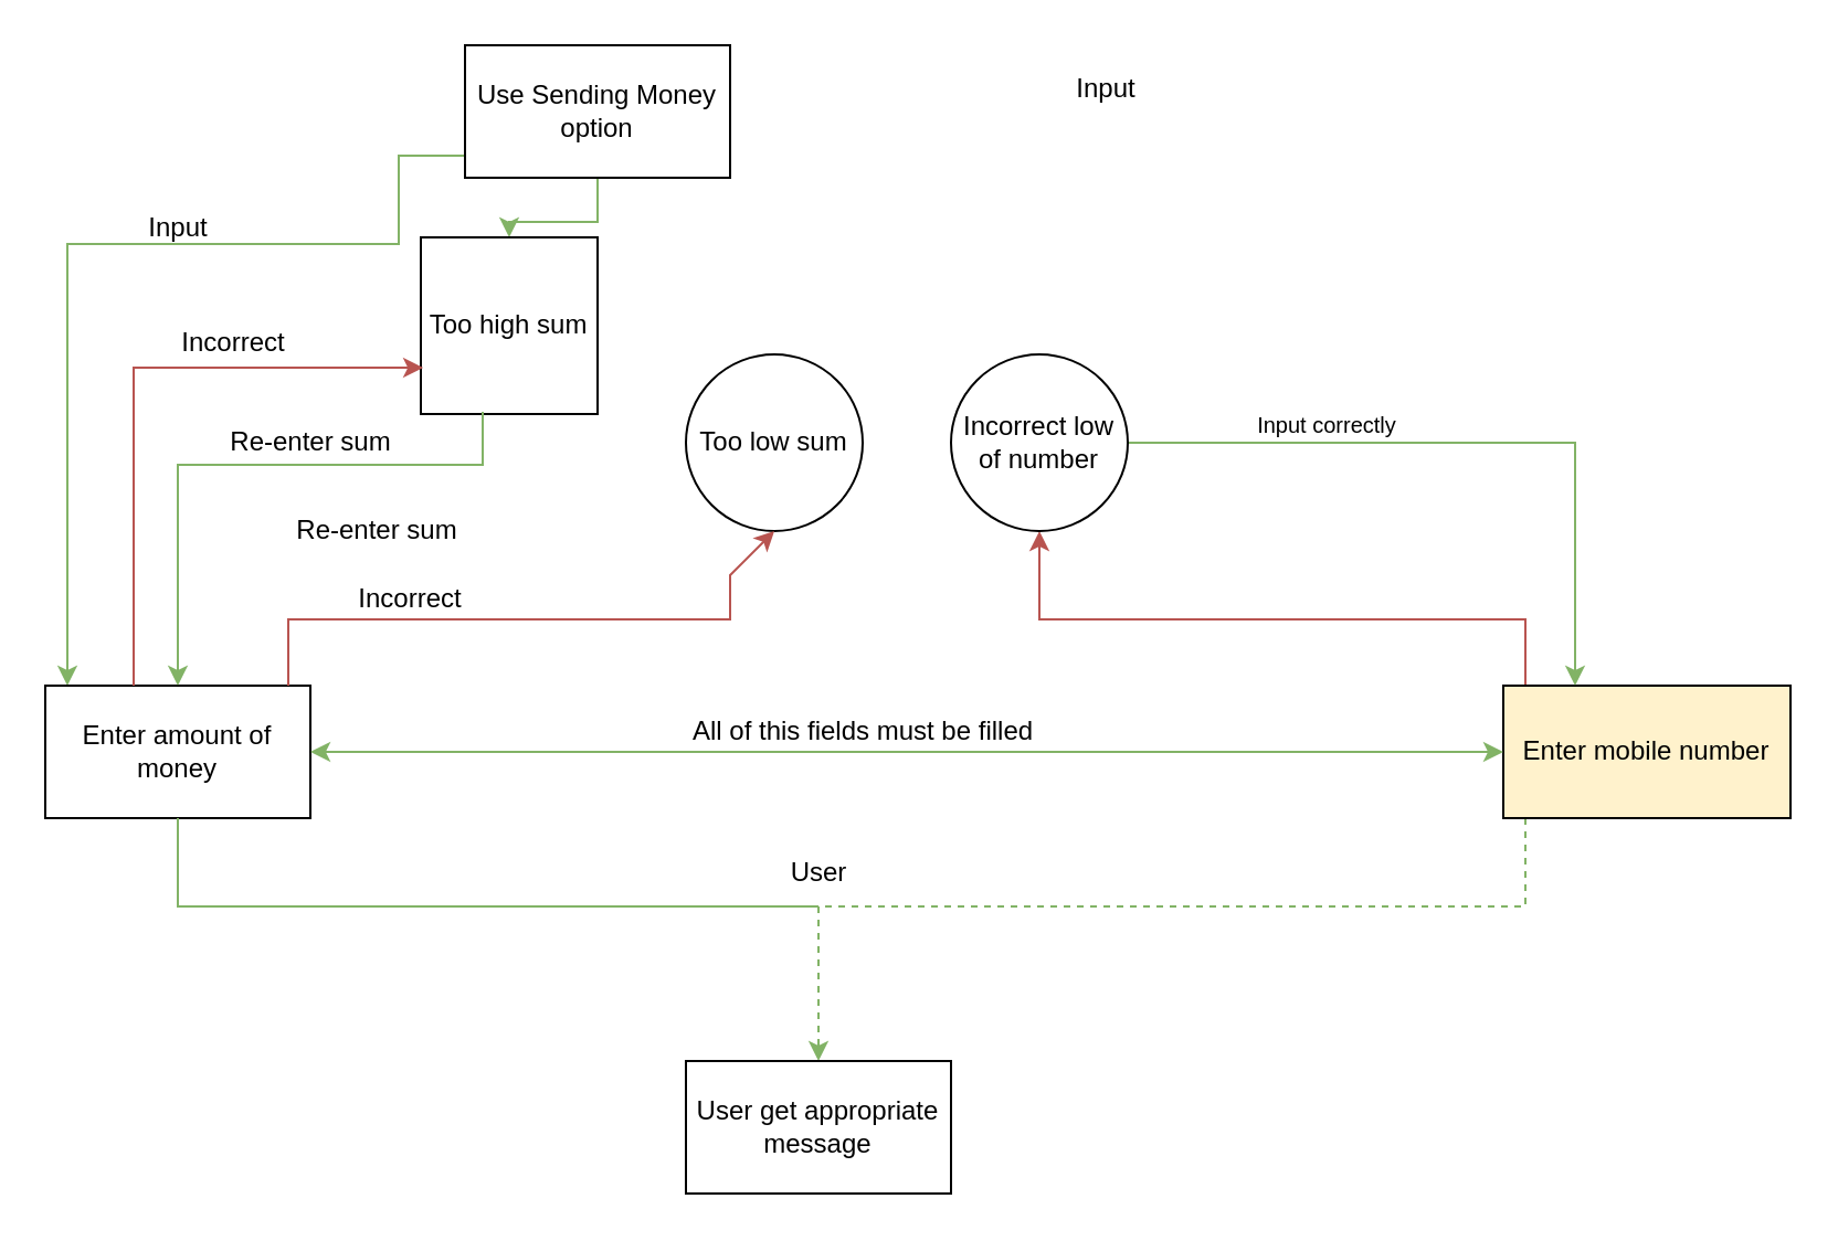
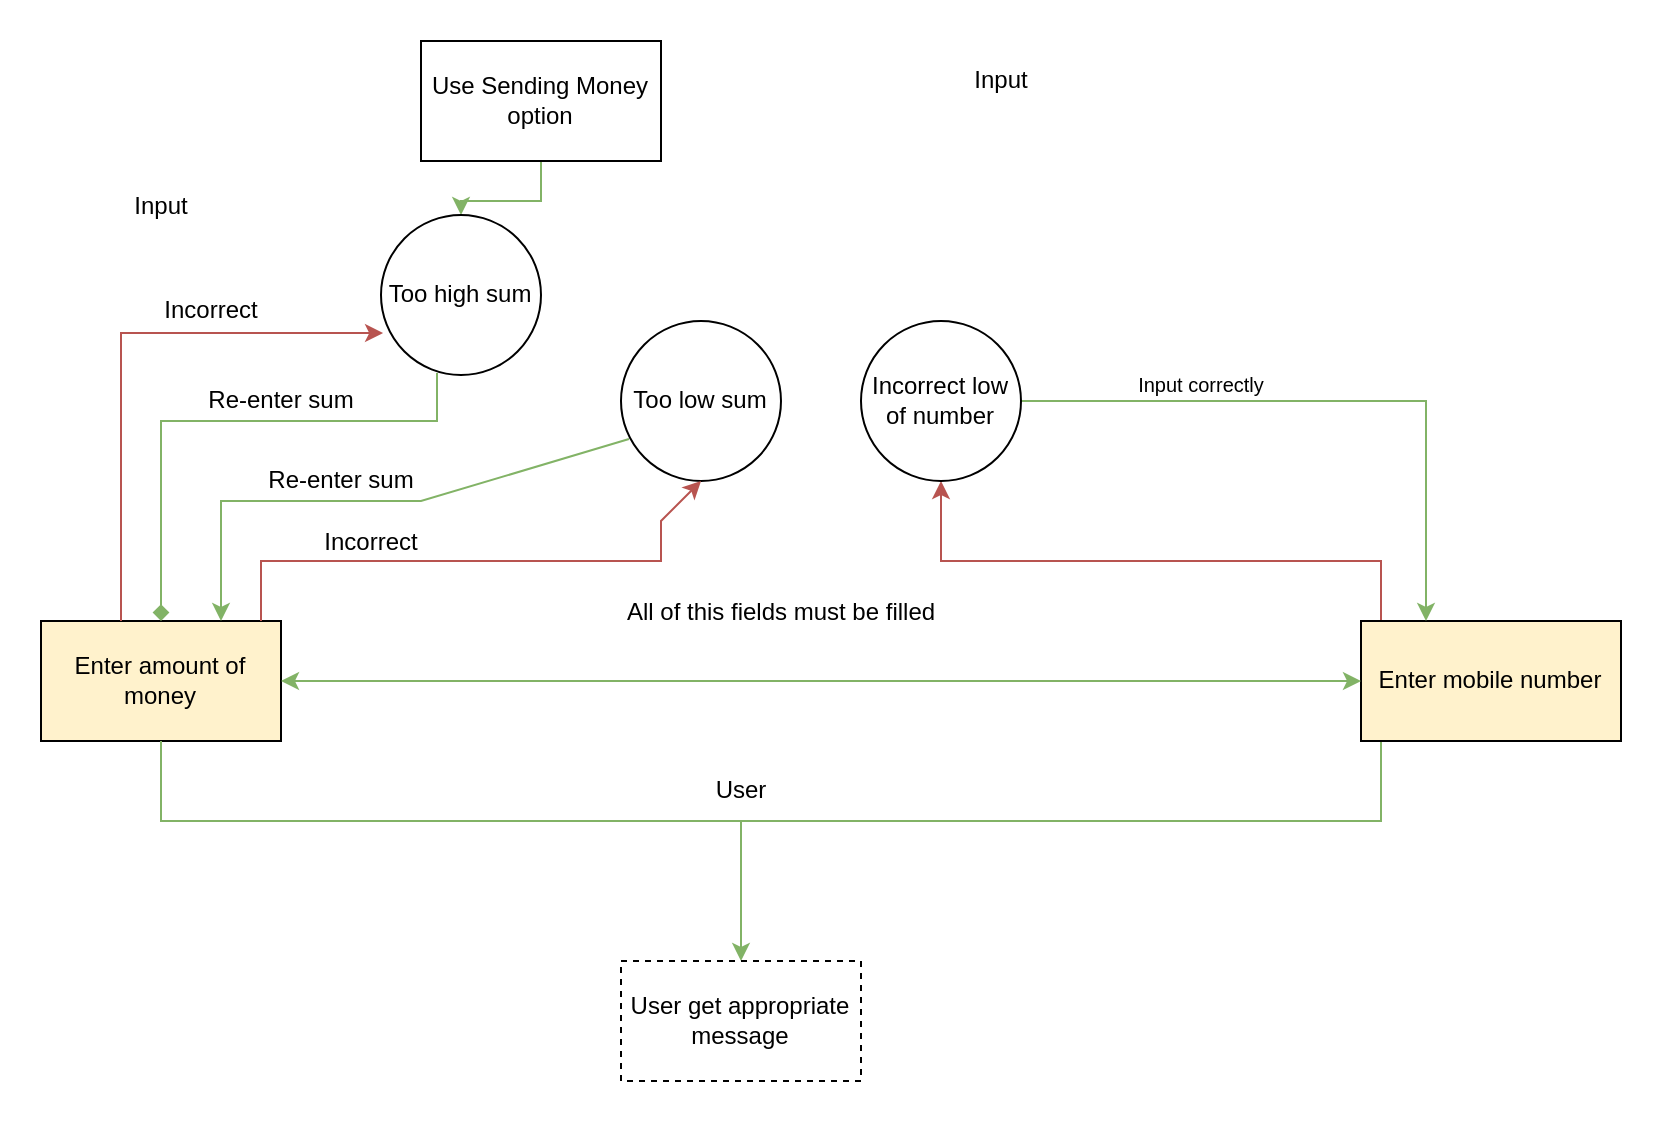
  <mxCell id="0" />
  <mxCell id="1" parent="0" />
- <mxCell id="2" value="" style="edgeStyle=orthogonalEdgeStyle;rounded=0;orthogonalLoop=1;jettySize=auto;html=1;fillColor=#d5e8d4;strokeColor=#82b366;" edge="1" parent="1" source="4" target="5"><mxGeometry relative="1" as="geometry"><Array as="points"><mxPoint x="180" y="70" /><mxPoint x="180" y="110" /><mxPoint x="30" y="110" /></Array></mxGeometry></mxCell>
  <mxCell id="3" value="" style="edgeStyle=orthogonalEdgeStyle;rounded=0;orthogonalLoop=1;jettySize=auto;html=1;fillColor=#d5e8d4;strokeColor=#82b366;" edge="1" parent="1" source="4" target="14"><mxGeometry relative="1" as="geometry" /></mxCell>
  <mxCell id="4" value="Use Sending Money option" style="rounded=0;whiteSpace=wrap;html=1;" vertex="1" parent="1"><mxGeometry x="210" y="20" width="120" height="60" as="geometry" /></mxCell>
- <mxCell id="5" value="Enter amount of money" style="rounded=0;whiteSpace=wrap;html=1;" vertex="1" parent="1"><mxGeometry x="20" y="310" width="120" height="60" as="geometry" /></mxCell>
- <mxCell id="6" value="" style="edgeStyle=orthogonalEdgeStyle;rounded=0;orthogonalLoop=1;jettySize=auto;html=1;fillColor=#d5e8d4;strokeColor=#82b366;dashed=1;" edge="1" parent="1" source="8" target="11"><mxGeometry relative="1" as="geometry"><Array as="points"><mxPoint x="690" y="410" /><mxPoint x="370" y="410" /></Array></mxGeometry></mxCell>
+ <mxCell id="5" value="Enter amount of money" style="rounded=0;whiteSpace=wrap;html=1;fillColor=#fff2cc;" vertex="1" parent="1"><mxGeometry x="20" y="310" width="120" height="60" as="geometry" /></mxCell>
+ <mxCell id="6" value="" style="edgeStyle=orthogonalEdgeStyle;rounded=0;orthogonalLoop=1;jettySize=auto;html=1;fillColor=#d5e8d4;strokeColor=#82b366;" edge="1" parent="1" source="8" target="11"><mxGeometry relative="1" as="geometry"><Array as="points"><mxPoint x="690" y="410" /><mxPoint x="370" y="410" /></Array></mxGeometry></mxCell>
  <mxCell id="7" style="edgeStyle=orthogonalEdgeStyle;rounded=0;orthogonalLoop=1;jettySize=auto;html=1;entryX=0.5;entryY=1;entryDx=0;entryDy=0;fillColor=#f8cecc;strokeColor=#b85450;" edge="1" parent="1" source="8" target="27"><mxGeometry relative="1" as="geometry"><Array as="points"><mxPoint x="690" y="280" /><mxPoint x="470" y="280" /></Array></mxGeometry></mxCell>
  <mxCell id="8" value="Enter mobile number" style="rounded=0;whiteSpace=wrap;html=1;fillColor=#fff2cc;" vertex="1" parent="1"><mxGeometry x="680" y="310" width="130" height="60" as="geometry" /></mxCell>
  <mxCell id="9" value="" style="endArrow=classic;startArrow=classic;html=1;rounded=0;entryX=0;entryY=0.5;entryDx=0;entryDy=0;fillColor=#d5e8d4;strokeColor=#82b366;" edge="1" parent="1" target="8"><mxGeometry width="50" height="50" relative="1" as="geometry"><mxPoint x="140" y="340" as="sourcePoint" /><mxPoint x="190" y="290" as="targetPoint" /></mxGeometry></mxCell>
- <mxCell id="10" value="All of this fields must be filled" style="text;html=1;align=center;verticalAlign=middle;resizable=0;points=[];autosize=1;" vertex="1" parent="1"><mxGeometry x="300" y="316" width="180" height="30" as="geometry" /></mxCell>
- <mxCell id="11" value="User get appropriate message" style="rounded=0;whiteSpace=wrap;html=1;" vertex="1" parent="1"><mxGeometry x="310" y="480" width="120" height="60" as="geometry" /></mxCell>
+ <mxCell id="10" value="All of this fields must be filled" style="text;html=1;align=center;verticalAlign=middle;resizable=0;points=[];autosize=1;" vertex="1" parent="1"><mxGeometry x="300" y="291" width="180" height="30" as="geometry" /></mxCell>
+ <mxCell id="11" value="User get appropriate message" style="rounded=0;whiteSpace=wrap;html=1;dashed=1;" vertex="1" parent="1"><mxGeometry x="310" y="480" width="120" height="60" as="geometry" /></mxCell>
  <mxCell id="12" value="" style="endArrow=none;html=1;rounded=0;fillColor=#d5e8d4;strokeColor=#82b366;" edge="1" parent="1"><mxGeometry width="50" height="50" relative="1" as="geometry"><mxPoint x="370" y="410" as="sourcePoint" /><mxPoint x="80" y="370" as="targetPoint" /><Array as="points"><mxPoint x="80" y="410" /></Array></mxGeometry></mxCell>
  <mxCell id="13" value="User" style="text;html=1;align=center;verticalAlign=middle;resizable=0;points=[];autosize=1;strokeColor=none;fillColor=none;" vertex="1" parent="1"><mxGeometry x="335" y="380" width="70" height="30" as="geometry" /></mxCell>
- <mxCell id="14" value="Too high sum" style="whiteSpace=wrap;html=1;aspect=fixed;rounded=0;" vertex="1" parent="1"><mxGeometry x="190" y="107" width="80" height="80" as="geometry" /></mxCell>
+ <mxCell id="14" value="Too high sum" style="ellipse;whiteSpace=wrap;html=1;aspect=fixed;" vertex="1" parent="1"><mxGeometry x="190" y="107" width="80" height="80" as="geometry" /></mxCell>
  <mxCell id="15" value="Too low sum" style="ellipse;whiteSpace=wrap;html=1;aspect=fixed;" vertex="1" parent="1"><mxGeometry x="310" y="160" width="80" height="80" as="geometry" /></mxCell>
  <mxCell id="16" value="" style="endArrow=classic;html=1;rounded=0;entryX=0.013;entryY=0.738;entryDx=0;entryDy=0;entryPerimeter=0;fillColor=#f8cecc;strokeColor=#b85450;" edge="1" parent="1" target="14"><mxGeometry width="50" height="50" relative="1" as="geometry"><mxPoint x="60" y="310" as="sourcePoint" /><mxPoint x="170" y="270" as="targetPoint" /><Array as="points"><mxPoint x="60" y="166" /></Array></mxGeometry></mxCell>
  <mxCell id="17" value="" style="endArrow=classic;html=1;rounded=0;entryX=0.5;entryY=1;entryDx=0;entryDy=0;fillColor=#f8cecc;strokeColor=#b85450;" edge="1" parent="1" target="15"><mxGeometry width="50" height="50" relative="1" as="geometry"><mxPoint x="130" y="310" as="sourcePoint" /><mxPoint x="180" y="260" as="targetPoint" /><Array as="points"><mxPoint x="130" y="280" /><mxPoint x="330" y="280" /><mxPoint x="330" y="260" /></Array></mxGeometry></mxCell>
  <mxCell id="18" value="Input" style="text;html=1;align=center;verticalAlign=middle;resizable=0;points=[];autosize=1;strokeColor=none;fillColor=none;" vertex="1" parent="1"><mxGeometry x="475" y="25" width="50" height="30" as="geometry" /></mxCell>
  <mxCell id="19" value="Input" style="text;html=1;align=center;verticalAlign=middle;resizable=0;points=[];autosize=1;strokeColor=none;fillColor=none;" vertex="1" parent="1"><mxGeometry x="55" y="88" width="50" height="30" as="geometry" /></mxCell>
  <mxCell id="20" value="Incorrect" style="text;html=1;align=center;verticalAlign=middle;resizable=0;points=[];autosize=1;strokeColor=none;fillColor=none;" vertex="1" parent="1"><mxGeometry x="70" y="140" width="70" height="30" as="geometry" /></mxCell>
  <mxCell id="21" value="Incorrect" style="text;html=1;align=center;verticalAlign=middle;resizable=0;points=[];autosize=1;strokeColor=none;fillColor=none;" vertex="1" parent="1"><mxGeometry x="150" y="256" width="70" height="30" as="geometry" /></mxCell>
- <mxCell id="22" value="" style="endArrow=classic;html=1;rounded=0;entryX=0.5;entryY=0;entryDx=0;entryDy=0;exitX=0.35;exitY=0.988;exitDx=0;exitDy=0;exitPerimeter=0;fillColor=#d5e8d4;strokeColor=#82b366;" edge="1" parent="1" source="14" target="5"><mxGeometry width="50" height="50" relative="1" as="geometry"><mxPoint x="145" y="200" as="sourcePoint" /><mxPoint x="195" y="150" as="targetPoint" /><Array as="points"><mxPoint x="218" y="210" /><mxPoint x="80" y="210" /></Array></mxGeometry></mxCell>
+ <mxCell id="22" value="" style="endArrow=diamond;html=1;rounded=0;entryX=0.5;entryY=0;entryDx=0;entryDy=0;exitX=0.35;exitY=0.988;exitDx=0;exitDy=0;exitPerimeter=0;fillColor=#d5e8d4;strokeColor=#82b366;" edge="1" parent="1" source="14" target="5"><mxGeometry width="50" height="50" relative="1" as="geometry"><mxPoint x="145" y="200" as="sourcePoint" /><mxPoint x="195" y="150" as="targetPoint" /><Array as="points"><mxPoint x="218" y="210" /><mxPoint x="80" y="210" /></Array></mxGeometry></mxCell>
+ <mxCell id="23" value="" style="endArrow=classic;html=1;rounded=0;entryX=0.75;entryY=0;entryDx=0;entryDy=0;exitX=0.05;exitY=0.738;exitDx=0;exitDy=0;exitPerimeter=0;fillColor=#d5e8d4;strokeColor=#82b366;" edge="1" parent="1" source="15" target="5"><mxGeometry width="50" height="50" relative="1" as="geometry"><mxPoint x="310" y="230" as="sourcePoint" /><mxPoint x="110" y="220" as="targetPoint" /><Array as="points"><mxPoint x="210" y="250" /><mxPoint x="110" y="250" /></Array></mxGeometry></mxCell>
  <mxCell id="24" value="Re-enter sum" style="text;html=1;align=center;verticalAlign=middle;resizable=0;points=[];autosize=1;strokeColor=none;fillColor=none;" vertex="1" parent="1"><mxGeometry x="120" y="225" width="100" height="30" as="geometry" /></mxCell>
  <mxCell id="25" value="Re-enter sum" style="text;html=1;align=center;verticalAlign=middle;resizable=0;points=[];autosize=1;strokeColor=none;fillColor=none;" vertex="1" parent="1"><mxGeometry x="90" y="185" width="100" height="30" as="geometry" /></mxCell>
  <mxCell id="26" style="edgeStyle=orthogonalEdgeStyle;rounded=0;orthogonalLoop=1;jettySize=auto;html=1;exitX=1;exitY=0.5;exitDx=0;exitDy=0;entryX=0.25;entryY=0;entryDx=0;entryDy=0;fillColor=#d5e8d4;strokeColor=#82b366;" edge="1" parent="1" source="27" target="8"><mxGeometry relative="1" as="geometry" /></mxCell>
  <mxCell id="27" value="Incorrect low of number" style="ellipse;whiteSpace=wrap;html=1;aspect=fixed;" vertex="1" parent="1"><mxGeometry x="430" y="160" width="80" height="80" as="geometry" /></mxCell>
  <mxCell id="28" value="Input correctly" style="text;html=1;align=center;verticalAlign=middle;resizable=0;points=[];autosize=1;strokeColor=none;fillColor=none;fontSize=10;" vertex="1" parent="1"><mxGeometry x="555" y="177" width="90" height="30" as="geometry" /></mxCell>
